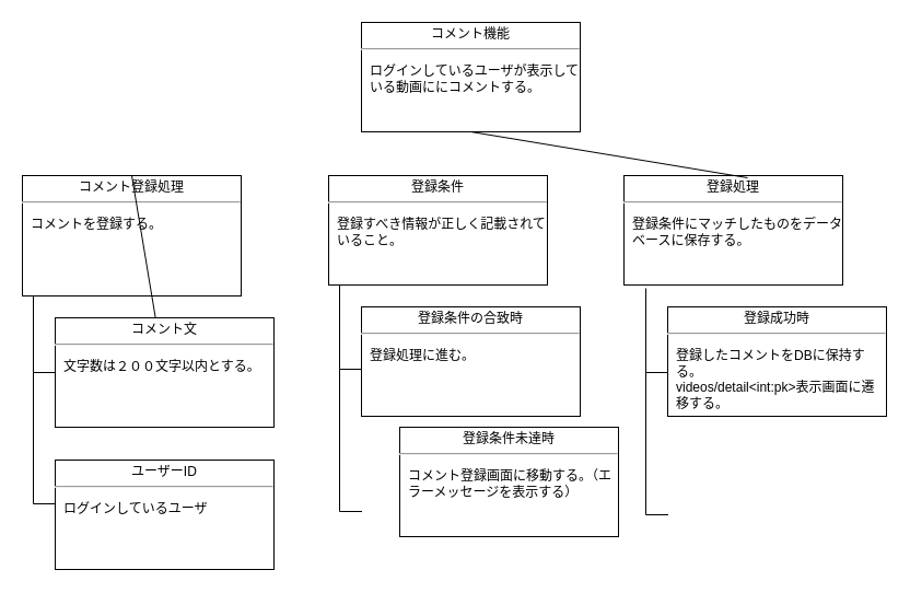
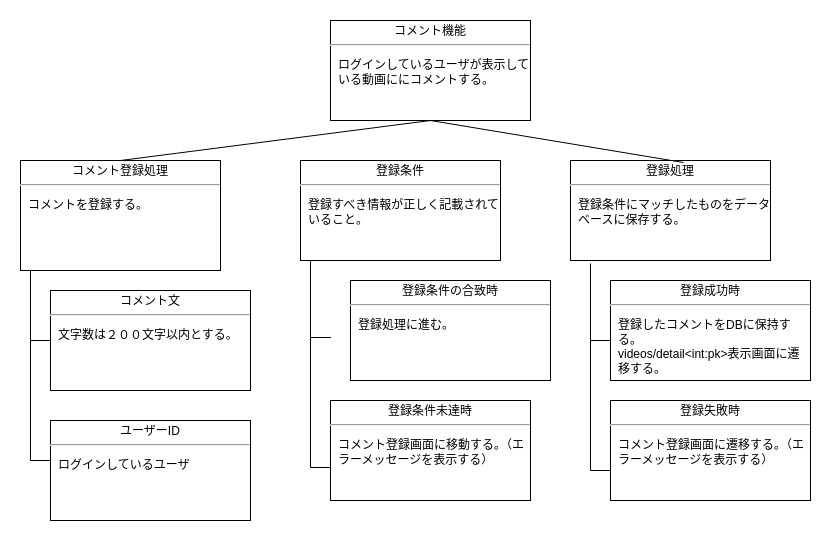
  <mxCell id="0" />
  <mxCell id="1" parent="0" />
  <mxCell id="2" value="&lt;p style=&quot;margin: 0px ; margin-top: 4px ; text-align: center&quot;&gt;コメント機能&lt;/p&gt;&lt;hr&gt;&lt;p&gt;&lt;/p&gt;&lt;p style=&quot;margin: 0px ; margin-left: 8px ; text-align: left&quot;&gt;ログインしているユーザが表示している動画ににコメントする。&lt;/p&gt;&lt;p style=&quot;margin: 0px ; margin-left: 8px ; text-align: left&quot;&gt;&lt;br&gt;&lt;/p&gt;" style="shape=rect;overflow=fill;html=1;whiteSpace=wrap;align=center;" parent="1" vertex="1"><mxGeometry x="330" y="20" width="200" height="100" as="geometry" /></mxCell>
  <mxCell id="3" value="&lt;p style=&quot;margin: 0px ; margin-top: 4px ; text-align: center&quot;&gt;登録成功時&lt;/p&gt;&lt;hr&gt;&lt;p&gt;&lt;/p&gt;&lt;p style=&quot;margin: 0px ; margin-left: 8px ; text-align: left&quot;&gt;登録したコメントをDBに保持する。&lt;/p&gt;&lt;p style=&quot;margin: 0px ; margin-left: 8px ; text-align: left&quot;&gt;videos/detail&amp;lt;int:pk&amp;gt;表示画面に遷移する。&lt;/p&gt;" style="shape=rect;overflow=fill;html=1;whiteSpace=wrap;align=center;" parent="1" vertex="1"><mxGeometry x="610" y="280" width="200" height="100" as="geometry" /></mxCell>
  <mxCell id="4" value="&lt;p style=&quot;margin: 0px ; margin-top: 4px ; text-align: center&quot;&gt;登録処理&lt;/p&gt;&lt;hr&gt;&lt;p&gt;&lt;/p&gt;&lt;p style=&quot;margin: 0px ; margin-left: 8px ; text-align: left&quot;&gt;登録条件にマッチしたものをデータベースに保存する。&lt;/p&gt;" style="shape=rect;overflow=fill;html=1;whiteSpace=wrap;align=center;" parent="1" vertex="1"><mxGeometry x="570" y="160" width="200" height="100" as="geometry" /></mxCell>
- <mxCell id="5" value="&lt;p style=&quot;margin: 0px ; margin-top: 4px ; text-align: center&quot;&gt;登録条件未達時&lt;/p&gt;&lt;hr&gt;&lt;p&gt;&lt;/p&gt;&lt;p style=&quot;margin: 0px ; margin-left: 8px ; text-align: left&quot;&gt;コメント登録画面に移動する。（エラーメッセージを表示する）&lt;/p&gt;" style="shape=rect;overflow=fill;html=1;whiteSpace=wrap;align=center;" parent="1" vertex="1"><mxGeometry x="365" y="390" width="200" height="100" as="geometry" /></mxCell>
+ <mxCell id="5" value="&lt;p style=&quot;margin: 0px ; margin-top: 4px ; text-align: center&quot;&gt;登録条件未達時&lt;/p&gt;&lt;hr&gt;&lt;p&gt;&lt;/p&gt;&lt;p style=&quot;margin: 0px ; margin-left: 8px ; text-align: left&quot;&gt;コメント登録画面に移動する。（エラーメッセージを表示する）&lt;/p&gt;" style="shape=rect;overflow=fill;html=1;whiteSpace=wrap;align=center;" parent="1" vertex="1"><mxGeometry x="330" y="400" width="200" height="100" as="geometry" /></mxCell>
  <mxCell id="6" value="&lt;p style=&quot;margin: 0px ; margin-top: 4px ; text-align: center&quot;&gt;登録条件&lt;/p&gt;&lt;hr&gt;&lt;p&gt;&lt;/p&gt;&lt;p style=&quot;margin: 0px ; margin-left: 8px ; text-align: left&quot;&gt;&lt;span&gt;登録すべき情報が正しく記載されていること。&lt;/span&gt;&lt;br&gt;&lt;/p&gt;" style="shape=rect;overflow=fill;html=1;whiteSpace=wrap;align=center;" parent="1" vertex="1"><mxGeometry x="300" y="160" width="200" height="100" as="geometry" /></mxCell>
  <mxCell id="7" value="&lt;p style=&quot;margin: 0px ; margin-top: 4px ; text-align: center&quot;&gt;コメント登録処理&lt;/p&gt;&lt;hr&gt;&lt;p&gt;&lt;/p&gt;&lt;p style=&quot;margin: 0px ; margin-left: 8px ; text-align: left&quot;&gt;コメントを登録する。&lt;/p&gt;" style="shape=rect;overflow=fill;html=1;whiteSpace=wrap;align=center;" parent="1" vertex="1"><mxGeometry x="20" y="160" width="200" height="110" as="geometry" /></mxCell>
  <mxCell id="8" value="&lt;p style=&quot;margin: 0px ; margin-top: 4px ; text-align: center&quot;&gt;コメント文&lt;/p&gt;&lt;hr&gt;&lt;p&gt;&lt;/p&gt;&lt;p style=&quot;margin: 0px ; margin-left: 8px ; text-align: left&quot;&gt;文字数は２００文字以内とする。&lt;/p&gt;" style="shape=rect;overflow=fill;html=1;whiteSpace=wrap;align=center;" parent="1" vertex="1"><mxGeometry x="50" y="290" width="200" height="100" as="geometry" /></mxCell>
- <mxCell id="9" value="&lt;p style=&quot;margin: 0px ; margin-top: 4px ; text-align: center&quot;&gt;登録条件の合致時&lt;/p&gt;&lt;hr&gt;&lt;p&gt;&lt;/p&gt;&lt;p style=&quot;margin: 0px ; margin-left: 8px ; text-align: left&quot;&gt;登録処理に進む。&lt;/p&gt;" style="shape=rect;overflow=fill;html=1;whiteSpace=wrap;align=center;" parent="1" vertex="1"><mxGeometry x="330" y="280" width="200" height="100" as="geometry" /></mxCell>
- <mxCell id="11" value="" style="endArrow=none;html=1;exitX=0.5;exitY=0;exitDx=0;exitDy=0;" parent="1" source="7" target="8" edge="1"><mxGeometry width="50" height="50" relative="1" as="geometry"><mxPoint x="460" y="330" as="sourcePoint" /><mxPoint x="510" y="280" as="targetPoint" /></mxGeometry></mxCell>
+ <mxCell id="9" value="&lt;p style=&quot;margin: 0px ; margin-top: 4px ; text-align: center&quot;&gt;登録条件の合致時&lt;/p&gt;&lt;hr&gt;&lt;p&gt;&lt;/p&gt;&lt;p style=&quot;margin: 0px ; margin-left: 8px ; text-align: left&quot;&gt;登録処理に進む。&lt;/p&gt;" style="shape=rect;overflow=fill;html=1;whiteSpace=wrap;align=center;" parent="1" vertex="1"><mxGeometry x="350" y="280" width="200" height="100" as="geometry" /></mxCell>
+ <mxCell id="10" value="&lt;p style=&quot;margin: 0px ; margin-top: 4px ; text-align: center&quot;&gt;登録失敗時&lt;/p&gt;&lt;hr&gt;&lt;p&gt;&lt;/p&gt;&lt;p style=&quot;margin: 0px ; margin-left: 8px ; text-align: left&quot;&gt;コメント登録画面に遷移する。（エラーメッセージを表示する）&lt;/p&gt;" style="shape=rect;overflow=fill;html=1;whiteSpace=wrap;align=center;" parent="1" vertex="1"><mxGeometry x="610" y="400" width="200" height="100" as="geometry" /></mxCell>
+ <mxCell id="11" value="" style="endArrow=none;html=1;entryX=0.5;entryY=1;entryDx=0;entryDy=0;exitX=0.5;exitY=0;exitDx=0;exitDy=0;" parent="1" source="7" target="2" edge="1"><mxGeometry width="50" height="50" relative="1" as="geometry"><mxPoint x="460" y="330" as="sourcePoint" /><mxPoint x="510" y="280" as="targetPoint" /></mxGeometry></mxCell>
  <mxCell id="12" value="" style="endArrow=none;html=1;exitX=0.565;exitY=0.02;exitDx=0;exitDy=0;exitPerimeter=0;" parent="1" source="4" edge="1"><mxGeometry width="50" height="50" relative="1" as="geometry"><mxPoint x="460" y="330" as="sourcePoint" /><mxPoint x="430" y="120" as="targetPoint" /></mxGeometry></mxCell>
  <mxCell id="13" value="" style="shape=partialRectangle;whiteSpace=wrap;html=1;bottom=1;right=1;left=1;top=0;fillColor=none;routingCenterX=-0.5;direction=south;" parent="1" vertex="1"><mxGeometry x="590" y="340" width="20" height="130" as="geometry" /></mxCell>
  <mxCell id="14" value="" style="endArrow=none;html=1;exitX=0;exitY=1;exitDx=0;exitDy=0;" parent="1" source="13" edge="1"><mxGeometry width="50" height="50" relative="1" as="geometry"><mxPoint x="590" y="330" as="sourcePoint" /><mxPoint x="590" y="263" as="targetPoint" /></mxGeometry></mxCell>
  <mxCell id="15" value="" style="shape=partialRectangle;whiteSpace=wrap;html=1;bottom=1;right=1;left=1;top=0;fillColor=none;routingCenterX=-0.5;direction=south;" parent="1" vertex="1"><mxGeometry x="310" y="337" width="20" height="130" as="geometry" /></mxCell>
  <mxCell id="16" value="" style="endArrow=none;html=1;exitX=0;exitY=1;exitDx=0;exitDy=0;" parent="1" source="15" edge="1"><mxGeometry width="50" height="50" relative="1" as="geometry"><mxPoint x="310" y="327" as="sourcePoint" /><mxPoint x="310" y="260" as="targetPoint" /></mxGeometry></mxCell>
  <mxCell id="17" value="" style="endArrow=none;html=1;exitX=0;exitY=1;exitDx=0;exitDy=0;" parent="1" edge="1"><mxGeometry width="50" height="50" relative="1" as="geometry"><mxPoint x="30" y="340" as="sourcePoint" /><mxPoint x="30" y="270" as="targetPoint" /></mxGeometry></mxCell>
  <mxCell id="18" value="" style="endArrow=none;html=1;entryX=0;entryY=0.5;entryDx=0;entryDy=0;" parent="1" target="8" edge="1"><mxGeometry width="50" height="50" relative="1" as="geometry"><mxPoint x="30" y="340" as="sourcePoint" /><mxPoint x="40" y="280" as="targetPoint" /></mxGeometry></mxCell>
  <mxCell id="19" value="&lt;p style=&quot;margin: 0px ; margin-top: 4px ; text-align: center&quot;&gt;ユーザーID&lt;/p&gt;&lt;hr&gt;&lt;p&gt;&lt;/p&gt;&lt;p style=&quot;margin: 0px ; margin-left: 8px ; text-align: left&quot;&gt;ログインしているユーザ&lt;/p&gt;" style="shape=rect;overflow=fill;html=1;whiteSpace=wrap;align=center;" vertex="1" parent="1"><mxGeometry x="50" y="420" width="200" height="100" as="geometry" /></mxCell>
  <mxCell id="20" value="" style="endArrow=none;html=1;exitX=0;exitY=1;exitDx=0;exitDy=0;" edge="1" parent="1"><mxGeometry width="50" height="50" relative="1" as="geometry"><mxPoint x="30" y="460" as="sourcePoint" /><mxPoint x="30" y="340" as="targetPoint" /></mxGeometry></mxCell>
  <mxCell id="21" value="" style="endArrow=none;html=1;entryX=0;entryY=0.5;entryDx=0;entryDy=0;" edge="1" parent="1"><mxGeometry width="50" height="50" relative="1" as="geometry"><mxPoint x="30" y="460" as="sourcePoint" /><mxPoint x="50" y="460" as="targetPoint" /></mxGeometry></mxCell>
